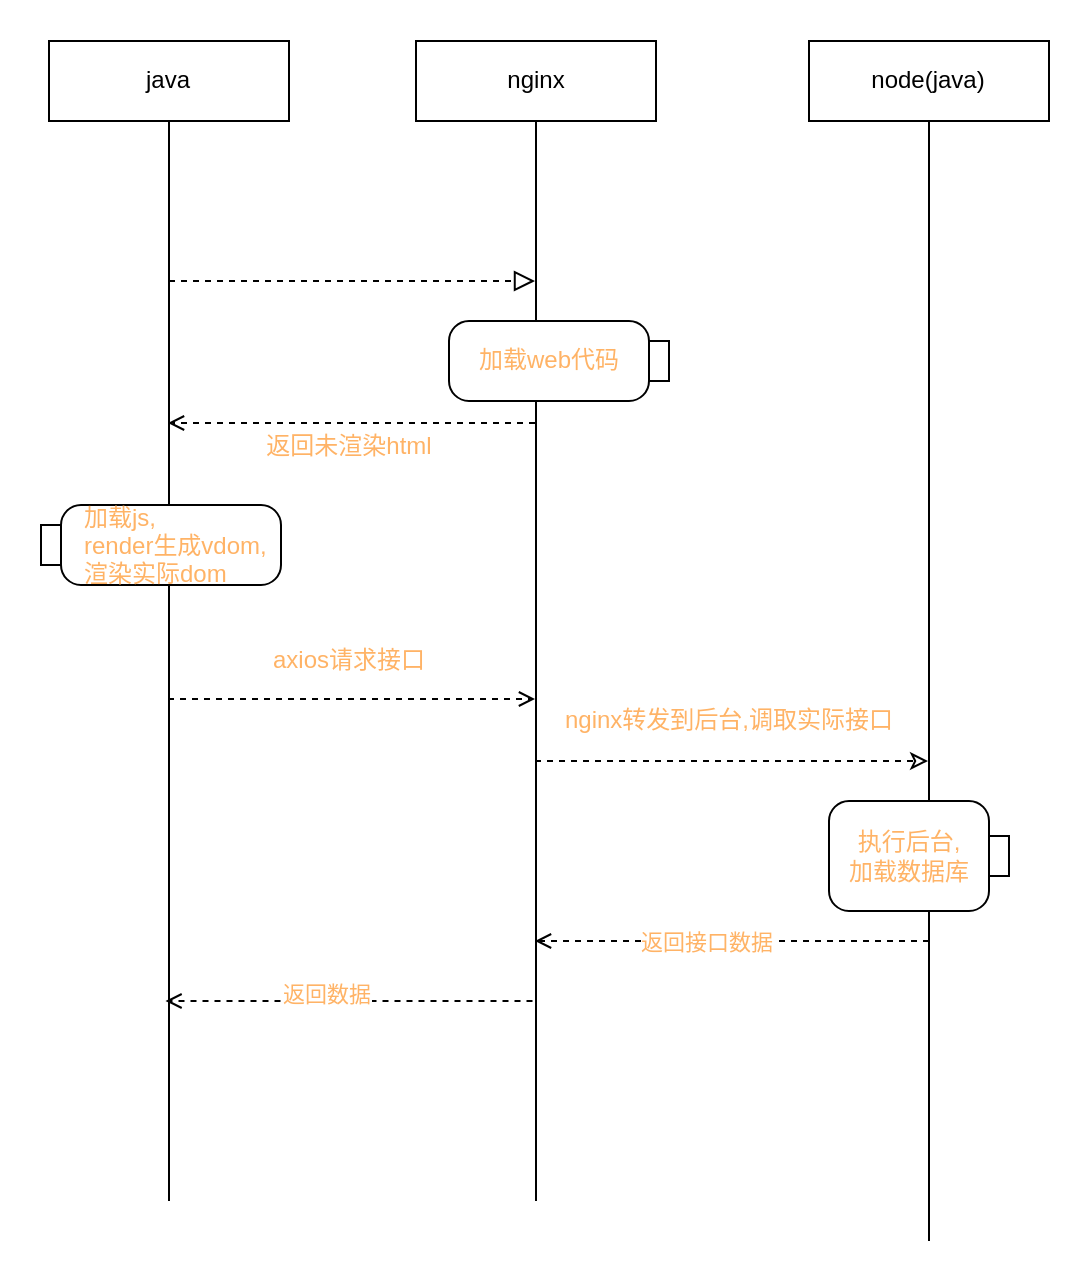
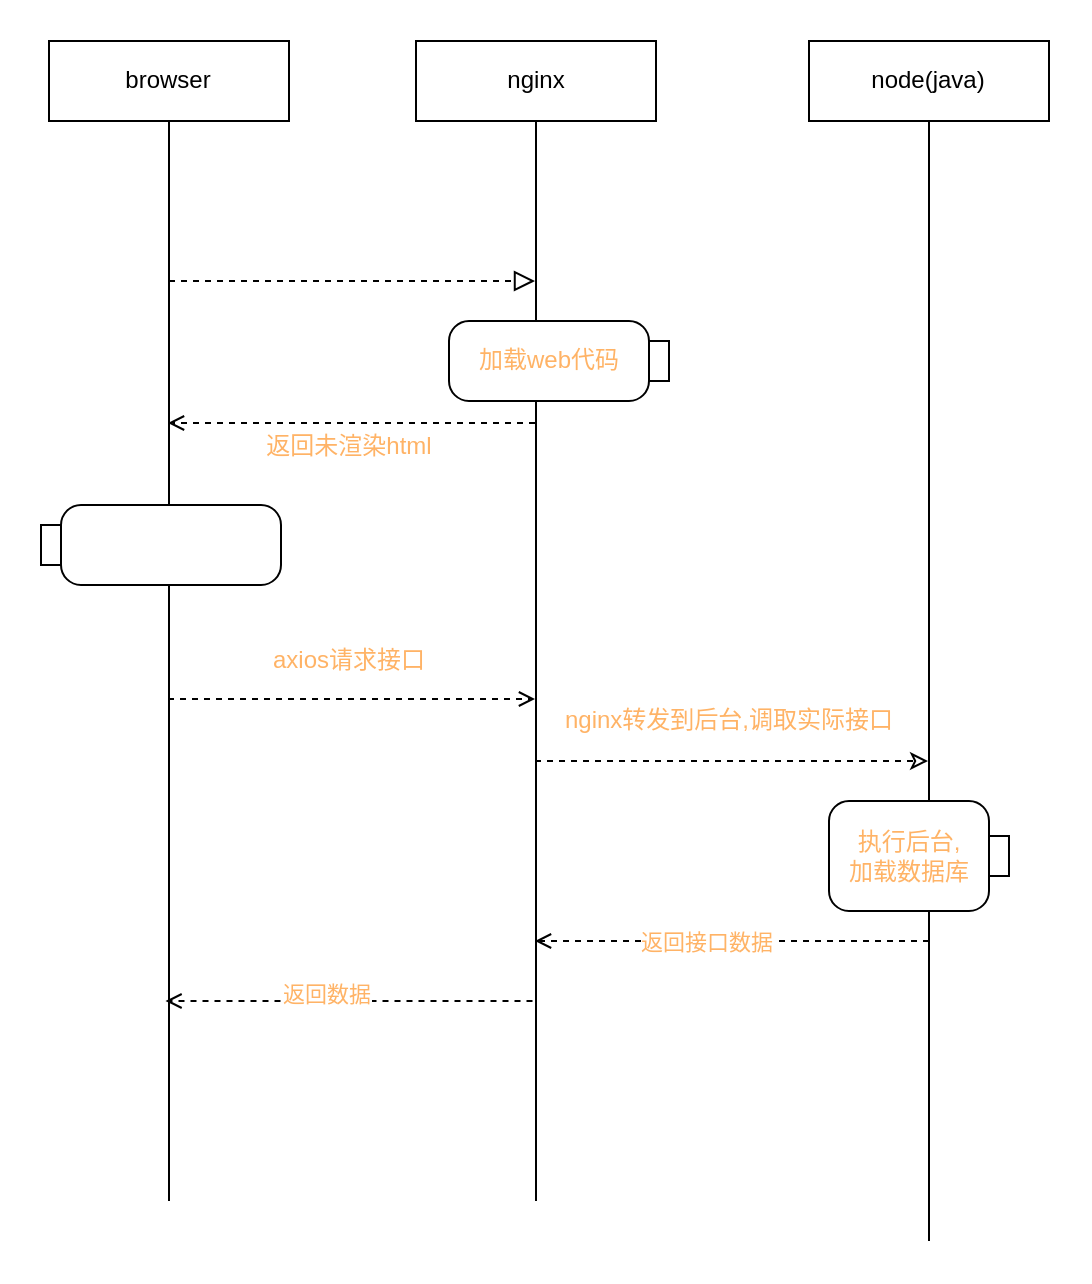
  <mxCell id="0" />
  <mxCell id="1" parent="0" />
  <mxCell id="2" value="nginx" style="shape=umlLifeline;perimeter=lifelinePerimeter;whiteSpace=wrap;html=1;container=1;collapsible=0;recursiveResize=0;outlineConnect=0;lifelineDashed=0;" vertex="1" parent="1"><mxGeometry x="207.5" y="20" width="120" height="580" as="geometry" /></mxCell>
  <mxCell id="3" value="node(java)" style="shape=umlLifeline;perimeter=lifelinePerimeter;whiteSpace=wrap;html=1;container=1;collapsible=0;recursiveResize=0;outlineConnect=0;lifelineDashed=0;" vertex="1" parent="1"><mxGeometry x="404" y="20" width="120" height="600" as="geometry" /></mxCell>
  <mxCell id="4" value="执行后台,&lt;br&gt;加载数据库" style="shape=mxgraph.uml25.action;html=1;align=center;verticalAlign=middle;absoluteArcSize=1;arcSize=10;dashed=0;spacingRight=10;fontColor=#FFB366;" vertex="1" parent="3"><mxGeometry x="10" y="380" width="90" height="55" as="geometry" /></mxCell>
  <mxCell id="5" value="" style="html=1;verticalAlign=bottom;labelBackgroundColor=none;endArrow=open;endFill=0;dashed=1;fontColor=#FFB366;" edge="1" parent="3" target="2"><mxGeometry width="160" relative="1" as="geometry"><mxPoint x="60" y="450" as="sourcePoint" /><mxPoint x="220" y="450" as="targetPoint" /></mxGeometry></mxCell>
  <mxCell id="6" value="返回接口数据" style="edgeLabel;html=1;align=center;verticalAlign=middle;resizable=0;points=[];fontColor=#FFB366;" vertex="1" connectable="0" parent="5"><mxGeometry x="0.142" relative="1" as="geometry"><mxPoint as="offset" /></mxGeometry></mxCell>
- <mxCell id="7" value="java" style="shape=umlLifeline;perimeter=lifelinePerimeter;whiteSpace=wrap;html=1;container=1;collapsible=0;recursiveResize=0;outlineConnect=0;lifelineDashed=0;" vertex="1" parent="1"><mxGeometry x="24" y="20" width="120" height="580" as="geometry" /></mxCell>
+ <mxCell id="7" value="browser" style="shape=umlLifeline;perimeter=lifelinePerimeter;whiteSpace=wrap;html=1;container=1;collapsible=0;recursiveResize=0;outlineConnect=0;lifelineDashed=0;" vertex="1" parent="1"><mxGeometry x="24" y="20" width="120" height="580" as="geometry" /></mxCell>
  <mxCell id="8" value="" style="endArrow=block;startArrow=none;endFill=0;startFill=0;endSize=8;html=1;verticalAlign=bottom;dashed=1;labelBackgroundColor=none;" edge="1" parent="7" target="2"><mxGeometry width="160" relative="1" as="geometry"><mxPoint x="60" y="120" as="sourcePoint" /><mxPoint x="220" y="120" as="targetPoint" /></mxGeometry></mxCell>
  <mxCell id="9" value="&lt;span style=&quot;text-align: left&quot;&gt;&lt;font color=&quot;#ffb366&quot;&gt;加载web代码&lt;/font&gt;&lt;/span&gt;" style="shape=mxgraph.uml25.action;html=1;align=center;verticalAlign=middle;absoluteArcSize=1;arcSize=10;dashed=0;spacingRight=10;" vertex="1" parent="1"><mxGeometry x="224" y="160" width="110" height="40" as="geometry" /></mxCell>
  <mxCell id="10" value="" style="html=1;verticalAlign=bottom;labelBackgroundColor=none;endArrow=open;endFill=0;dashed=1;" edge="1" parent="1"><mxGeometry width="160" relative="1" as="geometry"><mxPoint x="267" y="211" as="sourcePoint" /><mxPoint x="83.5" y="211" as="targetPoint" /><Array as="points"><mxPoint x="164" y="211" /></Array></mxGeometry></mxCell>
  <mxCell id="11" value="&lt;font color=&quot;#ffb366&quot;&gt;返回未渲染html&lt;/font&gt;" style="text;html=1;align=center;verticalAlign=middle;resizable=0;points=[];autosize=1;strokeColor=none;fillColor=none;fontColor=#FFCC99;" vertex="1" parent="1"><mxGeometry x="124" y="213" width="100" height="20" as="geometry" /></mxCell>
  <mxCell id="12" value="" style="shape=mxgraph.uml25.action;html=1;align=left;verticalAlign=middle;absoluteArcSize=1;arcSize=10;dashed=0;spacingLeft=10;flipH=1;fontColor=#FFB366;" vertex="1" parent="1"><mxGeometry x="20" y="252" width="120" height="40" as="geometry" /></mxCell>
- <mxCell id="13" value="加载js,&#10;render生成vdom,&#10;渲染实际dom" style="text;verticalAlign=middle;align=left;fontColor=#FFB366;" vertex="1" parent="12"><mxGeometry x="20" width="100" height="40" as="geometry" /></mxCell>
  <mxCell id="14" value="" style="html=1;verticalAlign=bottom;labelBackgroundColor=none;endArrow=open;endFill=0;dashed=1;fontColor=#FFB366;" edge="1" parent="1"><mxGeometry width="160" relative="1" as="geometry"><mxPoint x="83.5" y="349" as="sourcePoint" /><mxPoint x="267" y="349" as="targetPoint" /><Array as="points"><mxPoint x="174" y="349" /></Array></mxGeometry></mxCell>
  <mxCell id="15" value="axios请求接口" style="text;html=1;align=center;verticalAlign=middle;resizable=0;points=[];autosize=1;strokeColor=none;fillColor=none;fontColor=#FFB366;" vertex="1" parent="1"><mxGeometry x="129" y="320" width="90" height="20" as="geometry" /></mxCell>
  <mxCell id="16" value="" style="html=1;verticalAlign=bottom;labelBackgroundColor=none;endArrow=classic;endFill=0;dashed=1;fontColor=#FFB366;" edge="1" parent="1" source="2" target="3"><mxGeometry width="160" relative="1" as="geometry"><mxPoint x="284" y="370" as="sourcePoint" /><mxPoint x="444" y="370" as="targetPoint" /><Array as="points"><mxPoint x="374" y="380" /></Array></mxGeometry></mxCell>
  <mxCell id="17" value="nginx转发到后台,调取实际接口" style="text;html=1;align=center;verticalAlign=middle;resizable=0;points=[];autosize=1;strokeColor=none;fillColor=none;fontColor=#FFB366;" vertex="1" parent="1"><mxGeometry x="274" y="350" width="180" height="20" as="geometry" /></mxCell>
  <mxCell id="18" value="" style="html=1;verticalAlign=bottom;labelBackgroundColor=none;endArrow=open;endFill=0;dashed=1;fontColor=#FFB366;" edge="1" parent="1"><mxGeometry width="160" relative="1" as="geometry"><mxPoint x="265.75" y="500" as="sourcePoint" /><mxPoint x="82.25" y="500" as="targetPoint" /><Array as="points"><mxPoint x="202.75" y="500" /></Array></mxGeometry></mxCell>
  <mxCell id="19" value="返回数据" style="edgeLabel;html=1;align=center;verticalAlign=middle;resizable=0;points=[];fontColor=#FFB366;" vertex="1" connectable="0" parent="18"><mxGeometry x="0.125" y="-4" relative="1" as="geometry"><mxPoint as="offset" /></mxGeometry></mxCell>
